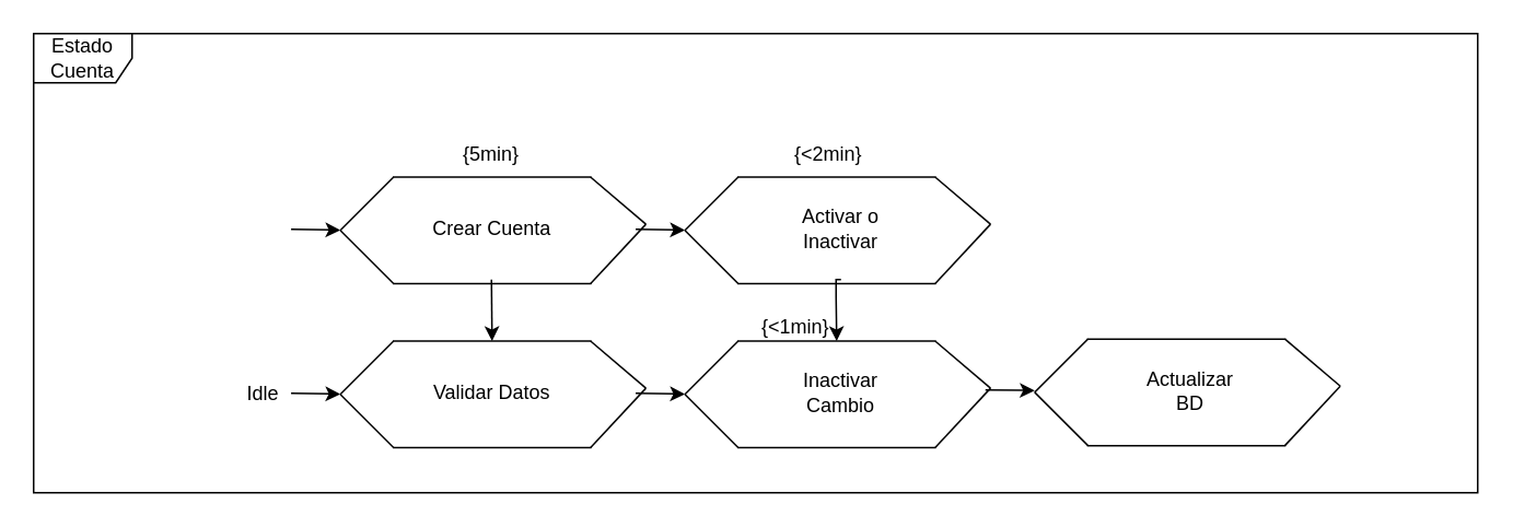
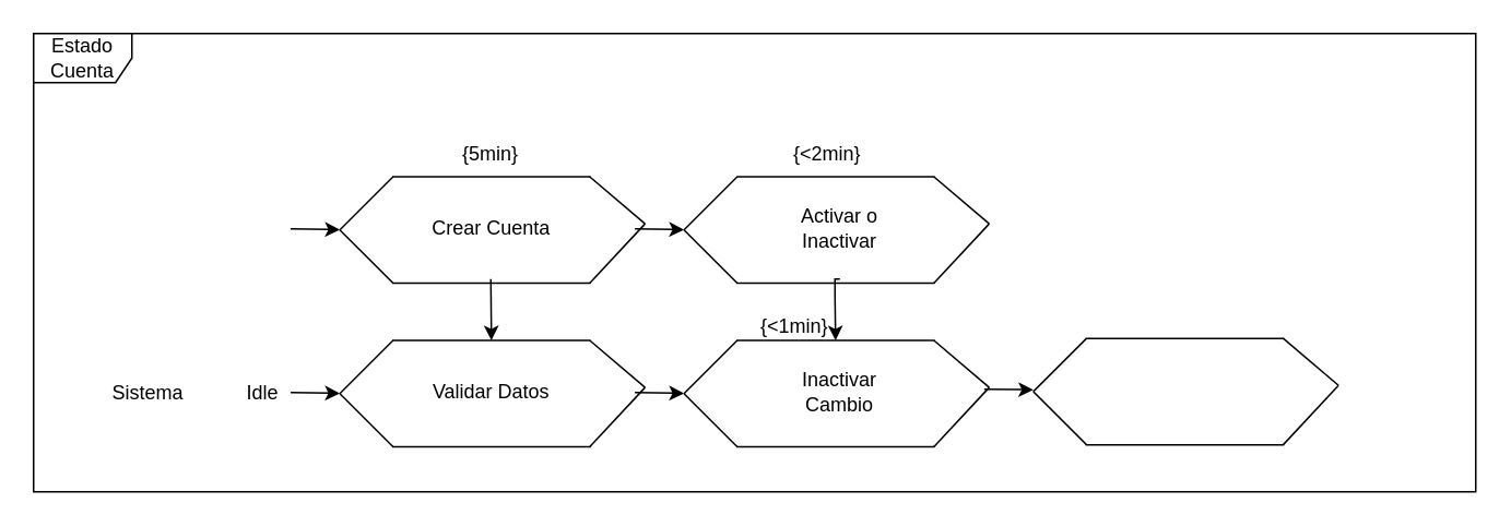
  <mxCell id="0" />
  <mxCell id="1" parent="0" />
  <mxCell id="2" value="" style="shape=partialRectangle;whiteSpace=wrap;html=1;top=0;bottom=0;fillColor=none;rotation=90;" vertex="1" parent="1"><mxGeometry x="266.87" y="80" width="65" height="120" as="geometry" /></mxCell>
  <mxCell id="3" value="" style="endArrow=none;html=1;rounded=0;exitX=1;exitY=0;exitDx=0;exitDy=0;" edge="1" parent="1" source="2"><mxGeometry width="50" height="50" relative="1" as="geometry"><mxPoint x="403.12" y="146.25" as="sourcePoint" /><mxPoint x="393.12" y="136.25" as="targetPoint" /></mxGeometry></mxCell>
  <mxCell id="4" value="" style="endArrow=none;html=1;rounded=0;exitX=0;exitY=0;exitDx=0;exitDy=0;" edge="1" parent="1" source="2"><mxGeometry width="50" height="50" relative="1" as="geometry"><mxPoint x="403.12" y="98.25" as="sourcePoint" /><mxPoint x="393.12" y="136.25" as="targetPoint" /></mxGeometry></mxCell>
  <mxCell id="5" value="" style="endArrow=none;html=1;rounded=0;entryX=1;entryY=1;entryDx=0;entryDy=0;" edge="1" parent="1" target="2"><mxGeometry width="50" height="50" relative="1" as="geometry"><mxPoint x="206.87" y="140" as="sourcePoint" /><mxPoint x="230.12" y="168.25" as="targetPoint" /></mxGeometry></mxCell>
  <mxCell id="6" value="" style="endArrow=none;html=1;rounded=0;entryX=0;entryY=1;entryDx=0;entryDy=0;" edge="1" parent="1" target="2"><mxGeometry width="50" height="50" relative="1" as="geometry"><mxPoint x="206.87" y="140" as="sourcePoint" /><mxPoint x="230.12" y="110" as="targetPoint" /></mxGeometry></mxCell>
  <mxCell id="7" value="" style="shape=partialRectangle;whiteSpace=wrap;html=1;top=0;bottom=0;fillColor=none;rotation=90;" vertex="1" parent="1"><mxGeometry x="476.87" y="80" width="65" height="120" as="geometry" /></mxCell>
  <mxCell id="8" value="" style="endArrow=none;html=1;rounded=0;exitX=1;exitY=0;exitDx=0;exitDy=0;" edge="1" parent="1" source="7"><mxGeometry width="50" height="50" relative="1" as="geometry"><mxPoint x="613.12" y="146.25" as="sourcePoint" /><mxPoint x="603.12" y="136.25" as="targetPoint" /></mxGeometry></mxCell>
  <mxCell id="9" value="" style="endArrow=none;html=1;rounded=0;exitX=0;exitY=0;exitDx=0;exitDy=0;" edge="1" parent="1" source="7"><mxGeometry width="50" height="50" relative="1" as="geometry"><mxPoint x="613.12" y="98.25" as="sourcePoint" /><mxPoint x="603.12" y="136.25" as="targetPoint" /></mxGeometry></mxCell>
  <mxCell id="10" value="" style="endArrow=none;html=1;rounded=0;entryX=1;entryY=1;entryDx=0;entryDy=0;" edge="1" parent="1" target="7"><mxGeometry width="50" height="50" relative="1" as="geometry"><mxPoint x="416.87" y="140" as="sourcePoint" /><mxPoint x="440.12" y="168.25" as="targetPoint" /></mxGeometry></mxCell>
  <mxCell id="11" value="" style="endArrow=none;html=1;rounded=0;entryX=0;entryY=1;entryDx=0;entryDy=0;" edge="1" parent="1" target="7"><mxGeometry width="50" height="50" relative="1" as="geometry"><mxPoint x="416.87" y="140" as="sourcePoint" /><mxPoint x="440.12" y="110" as="targetPoint" /></mxGeometry></mxCell>
  <mxCell id="12" value="" style="endArrow=classic;html=1;rounded=0;" edge="1" parent="1"><mxGeometry width="50" height="50" relative="1" as="geometry"><mxPoint x="386.87" y="139.41" as="sourcePoint" /><mxPoint x="416.87" y="139.82" as="targetPoint" /></mxGeometry></mxCell>
  <mxCell id="13" value="" style="endArrow=classic;html=1;rounded=0;" edge="1" parent="1"><mxGeometry width="50" height="50" relative="1" as="geometry"><mxPoint x="176.87" y="139.41" as="sourcePoint" /><mxPoint x="206.87" y="139.82" as="targetPoint" /></mxGeometry></mxCell>
  <mxCell id="14" value="Estado Cuenta" style="shape=umlFrame;whiteSpace=wrap;html=1;pointerEvents=0;" vertex="1" parent="1"><mxGeometry x="20" y="20" width="880" height="280" as="geometry" /></mxCell>
  <mxCell id="15" style="edgeStyle=orthogonalEdgeStyle;rounded=0;orthogonalLoop=1;jettySize=auto;html=1;entryX=0;entryY=0.5;entryDx=0;entryDy=0;" edge="1" parent="1" target="20"><mxGeometry relative="1" as="geometry"><mxPoint x="299" y="170" as="sourcePoint" /></mxGeometry></mxCell>
  <mxCell id="16" value="&lt;div style=&quot;text-align: left;&quot;&gt;Crear Cuenta&lt;/div&gt;" style="text;html=1;align=center;verticalAlign=middle;whiteSpace=wrap;rounded=0;" vertex="1" parent="1"><mxGeometry x="259.05" y="123.75" width="80.63" height="30" as="geometry" /></mxCell>
  <mxCell id="17" style="edgeStyle=orthogonalEdgeStyle;rounded=0;orthogonalLoop=1;jettySize=auto;html=1;entryX=0;entryY=0.5;entryDx=0;entryDy=0;" edge="1" parent="1" target="25"><mxGeometry relative="1" as="geometry"><mxPoint x="512" y="170" as="sourcePoint" /><Array as="points"><mxPoint x="509" y="170" /><mxPoint x="509" y="181" /></Array></mxGeometry></mxCell>
  <mxCell id="18" value="&lt;div style=&quot;&quot;&gt;&lt;span style=&quot;background-color: transparent; color: light-dark(rgb(0, 0, 0), rgb(255, 255, 255));&quot;&gt;Activar o Inactivar&lt;/span&gt;&lt;/div&gt;" style="text;html=1;align=center;verticalAlign=middle;whiteSpace=wrap;rounded=0;" vertex="1" parent="1"><mxGeometry x="481.87" y="123.75" width="60" height="30" as="geometry" /></mxCell>
  <mxCell id="19" value="{5min}" style="text;whiteSpace=wrap;" vertex="1" parent="1"><mxGeometry x="280" y="80" width="80" height="40" as="geometry" /></mxCell>
  <mxCell id="20" value="" style="shape=partialRectangle;whiteSpace=wrap;html=1;top=0;bottom=0;fillColor=none;rotation=90;" vertex="1" parent="1"><mxGeometry x="266.87" y="180" width="65" height="120" as="geometry" /></mxCell>
  <mxCell id="21" value="" style="endArrow=none;html=1;rounded=0;exitX=1;exitY=0;exitDx=0;exitDy=0;" edge="1" parent="1" source="20"><mxGeometry width="50" height="50" relative="1" as="geometry"><mxPoint x="403.12" y="246.25" as="sourcePoint" /><mxPoint x="393.12" y="236.25" as="targetPoint" /></mxGeometry></mxCell>
  <mxCell id="22" value="" style="endArrow=none;html=1;rounded=0;exitX=0;exitY=0;exitDx=0;exitDy=0;" edge="1" parent="1" source="20"><mxGeometry width="50" height="50" relative="1" as="geometry"><mxPoint x="403.12" y="198.25" as="sourcePoint" /><mxPoint x="393.12" y="236.25" as="targetPoint" /></mxGeometry></mxCell>
  <mxCell id="23" value="" style="endArrow=none;html=1;rounded=0;entryX=1;entryY=1;entryDx=0;entryDy=0;" edge="1" parent="1" target="20"><mxGeometry width="50" height="50" relative="1" as="geometry"><mxPoint x="206.87" y="240" as="sourcePoint" /><mxPoint x="230.12" y="268.25" as="targetPoint" /></mxGeometry></mxCell>
  <mxCell id="24" value="" style="endArrow=none;html=1;rounded=0;entryX=0;entryY=1;entryDx=0;entryDy=0;" edge="1" parent="1" target="20"><mxGeometry width="50" height="50" relative="1" as="geometry"><mxPoint x="206.87" y="240" as="sourcePoint" /><mxPoint x="230.12" y="210" as="targetPoint" /></mxGeometry></mxCell>
  <mxCell id="25" value="" style="shape=partialRectangle;whiteSpace=wrap;html=1;top=0;bottom=0;fillColor=none;rotation=90;" vertex="1" parent="1"><mxGeometry x="476.87" y="180" width="65" height="120" as="geometry" /></mxCell>
  <mxCell id="26" value="" style="endArrow=none;html=1;rounded=0;exitX=1;exitY=0;exitDx=0;exitDy=0;" edge="1" parent="1" source="25"><mxGeometry width="50" height="50" relative="1" as="geometry"><mxPoint x="613.12" y="246.25" as="sourcePoint" /><mxPoint x="603.12" y="236.25" as="targetPoint" /></mxGeometry></mxCell>
  <mxCell id="27" value="" style="endArrow=none;html=1;rounded=0;exitX=0;exitY=0;exitDx=0;exitDy=0;" edge="1" parent="1" source="25"><mxGeometry width="50" height="50" relative="1" as="geometry"><mxPoint x="613.12" y="198.25" as="sourcePoint" /><mxPoint x="603.12" y="236.25" as="targetPoint" /></mxGeometry></mxCell>
  <mxCell id="28" value="" style="endArrow=none;html=1;rounded=0;entryX=1;entryY=1;entryDx=0;entryDy=0;" edge="1" parent="1" target="25"><mxGeometry width="50" height="50" relative="1" as="geometry"><mxPoint x="416.87" y="240" as="sourcePoint" /><mxPoint x="440.12" y="268.25" as="targetPoint" /></mxGeometry></mxCell>
  <mxCell id="29" value="" style="endArrow=none;html=1;rounded=0;entryX=0;entryY=1;entryDx=0;entryDy=0;" edge="1" parent="1" target="25"><mxGeometry width="50" height="50" relative="1" as="geometry"><mxPoint x="416.87" y="240" as="sourcePoint" /><mxPoint x="440.12" y="210" as="targetPoint" /></mxGeometry></mxCell>
  <mxCell id="30" value="&lt;font style=&quot;vertical-align: inherit;&quot;&gt;&lt;font style=&quot;vertical-align: inherit;&quot;&gt;Idle&lt;/font&gt;&lt;/font&gt;" style="text;html=1;align=center;verticalAlign=middle;whiteSpace=wrap;rounded=0;" vertex="1" parent="1"><mxGeometry x="130" y="225" width="60" height="30" as="geometry" /></mxCell>
  <mxCell id="31" value="" style="endArrow=classic;html=1;rounded=0;" edge="1" parent="1"><mxGeometry width="50" height="50" relative="1" as="geometry"><mxPoint x="386.87" y="239.41" as="sourcePoint" /><mxPoint x="416.87" y="239.82" as="targetPoint" /></mxGeometry></mxCell>
  <mxCell id="32" value="" style="endArrow=classic;html=1;rounded=0;" edge="1" parent="1"><mxGeometry width="50" height="50" relative="1" as="geometry"><mxPoint x="176.87" y="239.41" as="sourcePoint" /><mxPoint x="206.87" y="239.82" as="targetPoint" /></mxGeometry></mxCell>
  <mxCell id="33" value="&lt;div style=&quot;text-align: left;&quot;&gt;Validar Datos&lt;/div&gt;" style="text;html=1;align=center;verticalAlign=middle;whiteSpace=wrap;rounded=0;" vertex="1" parent="1"><mxGeometry x="259.05" y="223.75" width="80.63" height="30" as="geometry" /></mxCell>
  <mxCell id="34" value="&lt;div style=&quot;&quot;&gt;&lt;span style=&quot;background-color: transparent; color: light-dark(rgb(0, 0, 0), rgb(255, 255, 255));&quot;&gt;Inactivar Cambio&lt;/span&gt;&lt;/div&gt;" style="text;html=1;align=center;verticalAlign=middle;whiteSpace=wrap;rounded=0;" vertex="1" parent="1"><mxGeometry x="481.87" y="223.75" width="60" height="30" as="geometry" /></mxCell>
+ <mxCell id="35" value="&lt;font style=&quot;vertical-align: inherit;&quot;&gt;&lt;font style=&quot;vertical-align: inherit;&quot;&gt;Sistema&lt;/font&gt;&lt;/font&gt;" style="text;html=1;align=center;verticalAlign=middle;whiteSpace=wrap;rounded=0;" vertex="1" parent="1"><mxGeometry x="60" y="225" width="60" height="30" as="geometry" /></mxCell>
  <mxCell id="36" value="" style="shape=partialRectangle;whiteSpace=wrap;html=1;top=0;bottom=0;fillColor=none;rotation=90;" vertex="1" parent="1"><mxGeometry x="690" y="178.75" width="65" height="120" as="geometry" /></mxCell>
  <mxCell id="37" value="" style="endArrow=none;html=1;rounded=0;exitX=1;exitY=0;exitDx=0;exitDy=0;" edge="1" parent="1" source="36"><mxGeometry width="50" height="50" relative="1" as="geometry"><mxPoint x="826.25" y="245" as="sourcePoint" /><mxPoint x="816.25" y="235" as="targetPoint" /></mxGeometry></mxCell>
  <mxCell id="38" value="" style="endArrow=none;html=1;rounded=0;exitX=0;exitY=0;exitDx=0;exitDy=0;" edge="1" parent="1" source="36"><mxGeometry width="50" height="50" relative="1" as="geometry"><mxPoint x="826.25" y="197" as="sourcePoint" /><mxPoint x="816.25" y="235" as="targetPoint" /></mxGeometry></mxCell>
  <mxCell id="39" value="" style="endArrow=none;html=1;rounded=0;entryX=1;entryY=1;entryDx=0;entryDy=0;" edge="1" parent="1" target="36"><mxGeometry width="50" height="50" relative="1" as="geometry"><mxPoint x="630" y="238.75" as="sourcePoint" /><mxPoint x="653.25" y="267" as="targetPoint" /></mxGeometry></mxCell>
  <mxCell id="40" value="" style="endArrow=none;html=1;rounded=0;entryX=0;entryY=1;entryDx=0;entryDy=0;" edge="1" parent="1" target="36"><mxGeometry width="50" height="50" relative="1" as="geometry"><mxPoint x="630" y="238.75" as="sourcePoint" /><mxPoint x="653.25" y="208.75" as="targetPoint" /></mxGeometry></mxCell>
- <mxCell id="41" value="&lt;div style=&quot;&quot;&gt;&lt;span style=&quot;background-color: transparent; color: light-dark(rgb(0, 0, 0), rgb(255, 255, 255));&quot;&gt;Actualizar BD&lt;/span&gt;&lt;/div&gt;" style="text;html=1;align=center;verticalAlign=middle;whiteSpace=wrap;rounded=0;" vertex="1" parent="1"><mxGeometry x="695" y="222.5" width="60" height="30" as="geometry" /></mxCell>
  <mxCell id="42" value="" style="endArrow=classic;html=1;rounded=0;" edge="1" parent="1"><mxGeometry width="50" height="50" relative="1" as="geometry"><mxPoint x="600" y="237.26" as="sourcePoint" /><mxPoint x="630" y="237.67" as="targetPoint" /></mxGeometry></mxCell>
  <mxCell id="43" value="{&lt;2min}" style="text;whiteSpace=wrap;" vertex="1" parent="1"><mxGeometry x="481.87" y="80" width="80" height="40" as="geometry" /></mxCell>
  <mxCell id="44" value="{&lt;1min}" style="text;whiteSpace=wrap;" vertex="1" parent="1"><mxGeometry x="461.87" y="185" width="80" height="40" as="geometry" /></mxCell>
